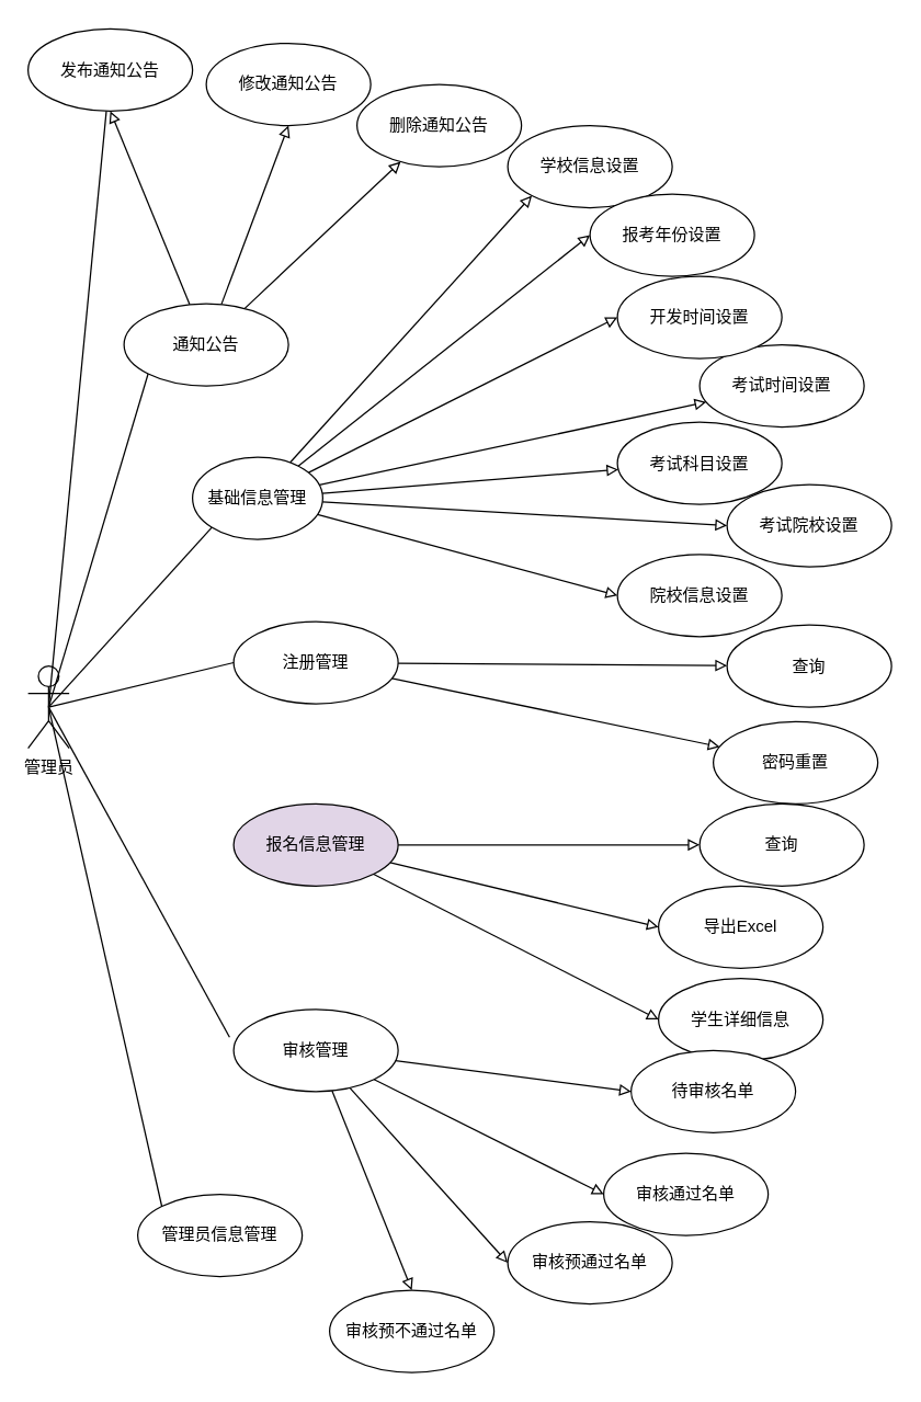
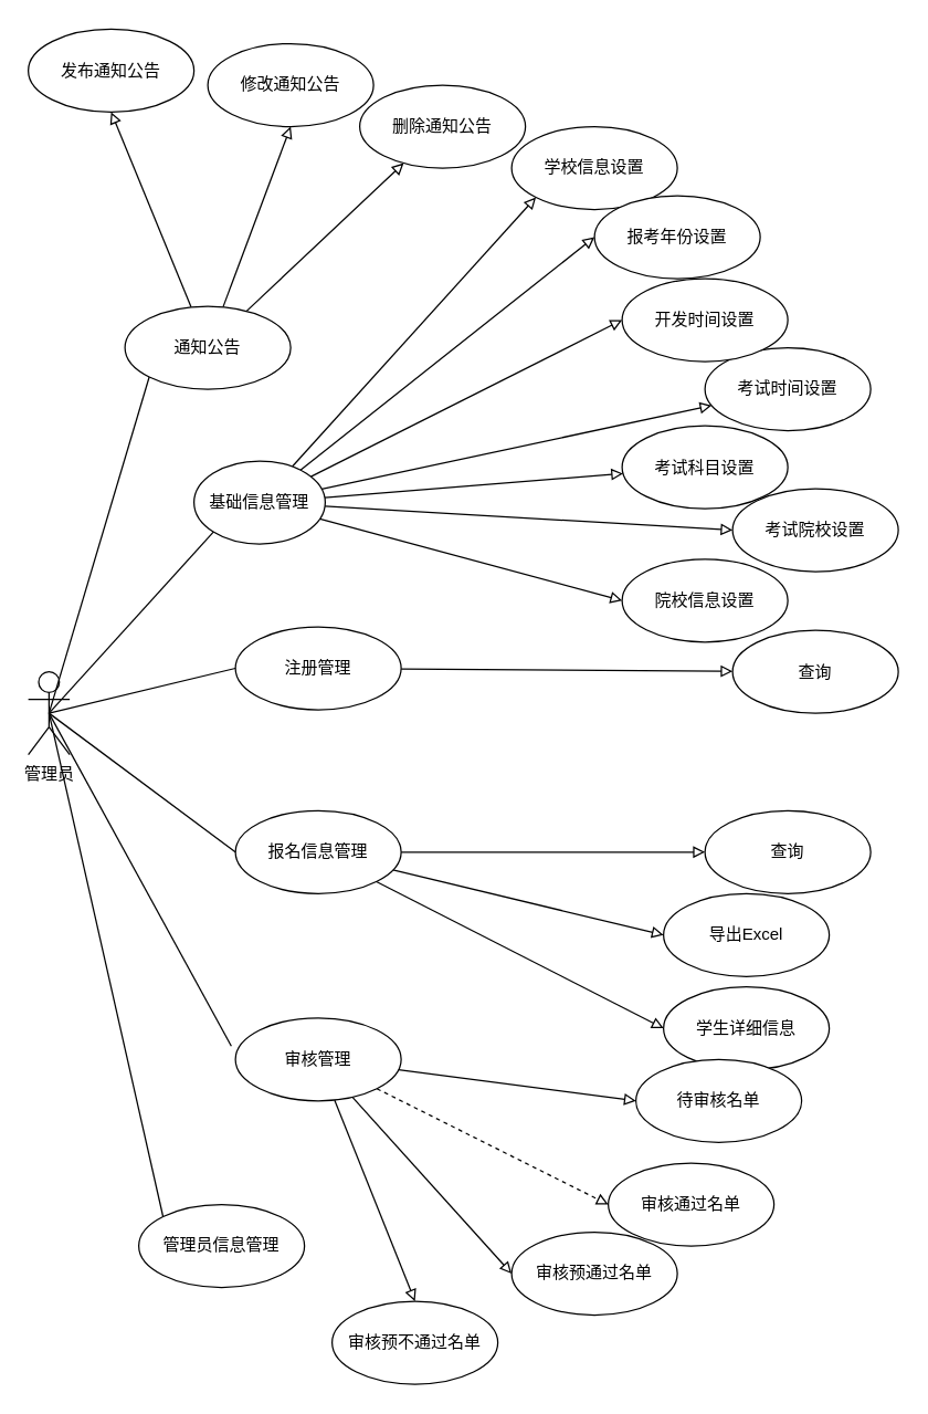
  <mxCell id="0" />
  <mxCell id="1" parent="0" />
  <mxCell id="2" value="" style="edgeStyle=none;rounded=0;orthogonalLoop=1;jettySize=auto;html=1;endArrow=block;endFill=0;" edge="1" parent="1" source="5" target="29"><mxGeometry relative="1" as="geometry" /></mxCell>
  <mxCell id="3" value="" style="edgeStyle=none;rounded=0;orthogonalLoop=1;jettySize=auto;html=1;entryX=0.5;entryY=1;entryDx=0;entryDy=0;endArrow=block;endFill=0;" edge="1" parent="1" source="5" target="38"><mxGeometry relative="1" as="geometry"><mxPoint x="250" y="141" as="targetPoint" /></mxGeometry></mxCell>
  <mxCell id="4" value="" style="edgeStyle=none;rounded=0;orthogonalLoop=1;jettySize=auto;html=1;entryX=0.5;entryY=1;entryDx=0;entryDy=0;endArrow=block;endFill=0;" edge="1" parent="1" source="5" target="37"><mxGeometry relative="1" as="geometry"><mxPoint x="160" y="103" as="targetPoint" /></mxGeometry></mxCell>
  <mxCell id="5" value="通知公告" style="ellipse;whiteSpace=wrap;html=1;" vertex="1" parent="1"><mxGeometry x="90" y="221" width="120" height="60" as="geometry" /></mxCell>
  <mxCell id="6" value="管理员&lt;br&gt;" style="shape=umlActor;verticalLabelPosition=bottom;labelBackgroundColor=#ffffff;verticalAlign=top;html=1;outlineConnect=0;" vertex="1" parent="1"><mxGeometry x="20" y="485.5" width="30" height="60" as="geometry" /></mxCell>
- <mxCell id="7" value="" style="edgeStyle=none;rounded=0;orthogonalLoop=1;jettySize=auto;html=1;endArrow=block;endFill=0;" edge="1" parent="1" source="9" target="45"><mxGeometry relative="1" as="geometry"><mxPoint x="370" y="483" as="targetPoint" /></mxGeometry></mxCell>
  <mxCell id="8" value="" style="edgeStyle=none;rounded=0;orthogonalLoop=1;jettySize=auto;html=1;endArrow=block;endFill=0;" edge="1" parent="1" source="9" target="44"><mxGeometry relative="1" as="geometry"><mxPoint x="370" y="483" as="targetPoint" /></mxGeometry></mxCell>
  <mxCell id="9" value="注册管理" style="ellipse;whiteSpace=wrap;html=1;" vertex="1" parent="1"><mxGeometry x="170" y="453" width="120" height="60" as="geometry" /></mxCell>
  <mxCell id="10" value="" style="rounded=0;orthogonalLoop=1;jettySize=auto;html=1;entryX=0;entryY=1;entryDx=0;entryDy=0;endArrow=block;endFill=0;" edge="1" parent="1" source="17" target="30"><mxGeometry relative="1" as="geometry"><mxPoint x="310" y="323" as="targetPoint" /></mxGeometry></mxCell>
  <mxCell id="11" value="" style="edgeStyle=none;rounded=0;orthogonalLoop=1;jettySize=auto;html=1;entryX=0;entryY=0.5;entryDx=0;entryDy=0;endArrow=block;endFill=0;" edge="1" parent="1" source="17" target="31"><mxGeometry relative="1" as="geometry"><mxPoint x="310" y="323" as="targetPoint" /></mxGeometry></mxCell>
  <mxCell id="12" value="" style="edgeStyle=none;rounded=0;orthogonalLoop=1;jettySize=auto;html=1;endArrow=block;endFill=0;" edge="1" parent="1" source="17" target="34"><mxGeometry relative="1" as="geometry"><mxPoint x="310" y="323" as="targetPoint" /></mxGeometry></mxCell>
  <mxCell id="13" value="" style="edgeStyle=none;rounded=0;orthogonalLoop=1;jettySize=auto;html=1;entryX=0;entryY=0.5;entryDx=0;entryDy=0;endArrow=block;endFill=0;" edge="1" parent="1" source="17" target="33"><mxGeometry relative="1" as="geometry"><mxPoint x="310" y="323" as="targetPoint" /></mxGeometry></mxCell>
  <mxCell id="14" value="" style="edgeStyle=none;rounded=0;orthogonalLoop=1;jettySize=auto;html=1;entryX=0;entryY=0.5;entryDx=0;entryDy=0;endArrow=block;endFill=0;" edge="1" parent="1" source="17" target="36"><mxGeometry relative="1" as="geometry"><mxPoint x="310" y="323" as="targetPoint" /></mxGeometry></mxCell>
  <mxCell id="15" value="" style="edgeStyle=none;rounded=0;orthogonalLoop=1;jettySize=auto;html=1;entryX=0;entryY=0.5;entryDx=0;entryDy=0;endArrow=block;endFill=0;" edge="1" parent="1" source="17" target="35"><mxGeometry relative="1" as="geometry"><mxPoint x="530" y="383" as="targetPoint" /></mxGeometry></mxCell>
  <mxCell id="16" value="" style="edgeStyle=none;rounded=0;orthogonalLoop=1;jettySize=auto;html=1;endArrow=block;endFill=0;" edge="1" parent="1" source="17" target="32"><mxGeometry relative="1" as="geometry"><mxPoint x="310" y="323" as="targetPoint" /></mxGeometry></mxCell>
  <mxCell id="17" value="基础信息管理" style="ellipse;whiteSpace=wrap;html=1;" vertex="1" parent="1"><mxGeometry x="140" y="333" width="95" height="60" as="geometry" /></mxCell>
  <mxCell id="18" value="管理员信息管理" style="ellipse;whiteSpace=wrap;html=1;" vertex="1" parent="1"><mxGeometry x="100" y="871" width="120" height="60" as="geometry" /></mxCell>
  <mxCell id="19" value="" style="edgeStyle=none;rounded=0;orthogonalLoop=1;jettySize=auto;html=1;entryX=0;entryY=0.5;entryDx=0;entryDy=0;endArrow=block;endFill=0;" edge="1" parent="1" source="23" target="49"><mxGeometry relative="1" as="geometry"><mxPoint x="370" y="766" as="targetPoint" /></mxGeometry></mxCell>
  <mxCell id="20" value="" style="edgeStyle=none;rounded=0;orthogonalLoop=1;jettySize=auto;html=1;entryX=0.5;entryY=0;entryDx=0;entryDy=0;endArrow=block;endFill=0;" edge="1" parent="1" source="23" target="52"><mxGeometry relative="1" as="geometry"><mxPoint x="370" y="766" as="targetPoint" /></mxGeometry></mxCell>
  <mxCell id="21" value="" style="edgeStyle=none;rounded=0;orthogonalLoop=1;jettySize=auto;html=1;entryX=0;entryY=0.5;entryDx=0;entryDy=0;endArrow=block;endFill=0;" edge="1" parent="1" source="23" target="51"><mxGeometry relative="1" as="geometry"><mxPoint x="370" y="766" as="targetPoint" /></mxGeometry></mxCell>
- <mxCell id="22" value="" style="edgeStyle=none;rounded=0;orthogonalLoop=1;jettySize=auto;html=1;entryX=0;entryY=0.5;entryDx=0;entryDy=0;endArrow=block;endFill=0;" edge="1" parent="1" source="23" target="50"><mxGeometry relative="1" as="geometry"><mxPoint x="370" y="766" as="targetPoint" /></mxGeometry></mxCell>
+ <mxCell id="22" value="" style="edgeStyle=none;rounded=0;orthogonalLoop=1;jettySize=auto;html=1;entryX=0;entryY=0.5;entryDx=0;entryDy=0;endArrow=block;endFill=0;dashed=1;" edge="1" parent="1" source="23" target="50"><mxGeometry relative="1" as="geometry"><mxPoint x="370" y="766" as="targetPoint" /></mxGeometry></mxCell>
  <mxCell id="23" value="审核管理" style="ellipse;whiteSpace=wrap;html=1;" vertex="1" parent="1"><mxGeometry x="170" y="736" width="120" height="60" as="geometry" /></mxCell>
  <mxCell id="24" value="" style="edgeStyle=none;rounded=0;orthogonalLoop=1;jettySize=auto;html=1;entryX=0;entryY=0.5;entryDx=0;entryDy=0;endArrow=block;endFill=0;" edge="1" parent="1" source="27" target="46"><mxGeometry relative="1" as="geometry"><mxPoint x="370" y="616" as="targetPoint" /></mxGeometry></mxCell>
  <mxCell id="25" value="" style="edgeStyle=none;rounded=0;orthogonalLoop=1;jettySize=auto;html=1;entryX=0;entryY=0.5;entryDx=0;entryDy=0;endArrow=block;endFill=0;" edge="1" parent="1" source="27" target="47"><mxGeometry relative="1" as="geometry"><mxPoint x="370" y="616" as="targetPoint" /></mxGeometry></mxCell>
  <mxCell id="26" value="" style="edgeStyle=none;rounded=0;orthogonalLoop=1;jettySize=auto;html=1;entryX=0;entryY=0.5;entryDx=0;entryDy=0;endArrow=block;endFill=0;" edge="1" parent="1" source="27" target="48"><mxGeometry relative="1" as="geometry"><mxPoint x="370" y="616" as="targetPoint" /></mxGeometry></mxCell>
- <mxCell id="27" value="报名信息管理" style="ellipse;whiteSpace=wrap;html=1;fillColor=#e1d5e7;" vertex="1" parent="1"><mxGeometry x="170" y="586" width="120" height="60" as="geometry" /></mxCell>
+ <mxCell id="27" value="报名信息管理" style="ellipse;whiteSpace=wrap;html=1;" vertex="1" parent="1"><mxGeometry x="170" y="586" width="120" height="60" as="geometry" /></mxCell>
  <mxCell id="28" value="" style="endArrow=none;html=1;entryX=0;entryY=1;entryDx=0;entryDy=0;exitX=0.5;exitY=0.5;exitDx=0;exitDy=0;exitPerimeter=0;" edge="1" parent="1" source="6" target="5"><mxGeometry width="50" height="50" relative="1" as="geometry"><mxPoint x="110" y="533" as="sourcePoint" /><mxPoint x="120" y="663" as="targetPoint" /></mxGeometry></mxCell>
  <mxCell id="29" value="删除通知公告" style="ellipse;whiteSpace=wrap;html=1;" vertex="1" parent="1"><mxGeometry x="260" y="61" width="120" height="60" as="geometry" /></mxCell>
  <mxCell id="30" value="学校信息设置" style="ellipse;whiteSpace=wrap;html=1;" vertex="1" parent="1"><mxGeometry x="370" y="91" width="120" height="60" as="geometry" /></mxCell>
  <mxCell id="31" value="报考年份设置" style="ellipse;whiteSpace=wrap;html=1;" vertex="1" parent="1"><mxGeometry x="430" y="141" width="120" height="60" as="geometry" /></mxCell>
  <mxCell id="32" value="考试时间设置" style="ellipse;whiteSpace=wrap;html=1;" vertex="1" parent="1"><mxGeometry x="510" y="251" width="120" height="60" as="geometry" /></mxCell>
  <mxCell id="33" value="开发时间设置&lt;br&gt;" style="ellipse;whiteSpace=wrap;html=1;" vertex="1" parent="1"><mxGeometry x="450" y="201" width="120" height="60" as="geometry" /></mxCell>
  <mxCell id="34" value="考试科目设置" style="ellipse;whiteSpace=wrap;html=1;" vertex="1" parent="1"><mxGeometry x="450" y="307.5" width="120" height="60" as="geometry" /></mxCell>
  <mxCell id="35" value="考试院校设置" style="ellipse;whiteSpace=wrap;html=1;" vertex="1" parent="1"><mxGeometry x="530" y="353" width="120" height="60" as="geometry" /></mxCell>
  <mxCell id="36" value="院校信息设置" style="ellipse;whiteSpace=wrap;html=1;" vertex="1" parent="1"><mxGeometry x="450" y="404" width="120" height="60" as="geometry" /></mxCell>
  <mxCell id="37" value="发布通知公告" style="ellipse;whiteSpace=wrap;html=1;" vertex="1" parent="1"><mxGeometry x="20" y="20.5" width="120" height="60" as="geometry" /></mxCell>
  <mxCell id="38" value="修改通知公告" style="ellipse;whiteSpace=wrap;html=1;" vertex="1" parent="1"><mxGeometry x="150" y="31" width="120" height="60" as="geometry" /></mxCell>
  <mxCell id="39" value="" style="endArrow=none;html=1;exitX=0.5;exitY=0.5;exitDx=0;exitDy=0;exitPerimeter=0;entryX=0;entryY=1;entryDx=0;entryDy=0;" edge="1" parent="1" source="6" target="17"><mxGeometry width="50" height="50" relative="1" as="geometry"><mxPoint x="80" y="401" as="sourcePoint" /><mxPoint x="130" y="351" as="targetPoint" /></mxGeometry></mxCell>
  <mxCell id="40" value="" style="endArrow=none;html=1;exitX=0.5;exitY=0.5;exitDx=0;exitDy=0;exitPerimeter=0;entryX=0;entryY=0.5;entryDx=0;entryDy=0;" edge="1" parent="1" source="6" target="9"><mxGeometry width="50" height="50" relative="1" as="geometry"><mxPoint x="80" y="471" as="sourcePoint" /><mxPoint x="140" y="431" as="targetPoint" /></mxGeometry></mxCell>
- <mxCell id="41" value="" style="endArrow=none;html=1;exitX=0.5;exitY=0.5;exitDx=0;exitDy=0;exitPerimeter=0;" edge="1" parent="1" source="6" target="37"><mxGeometry width="50" height="50" relative="1" as="geometry"><mxPoint x="70" y="521" as="sourcePoint" /><mxPoint x="120" y="471" as="targetPoint" /></mxGeometry></mxCell>
+ <mxCell id="41" value="" style="endArrow=none;html=1;exitX=0.5;exitY=0.5;exitDx=0;exitDy=0;exitPerimeter=0;entryX=0;entryY=0.5;entryDx=0;entryDy=0;" edge="1" parent="1" source="6" target="27"><mxGeometry width="50" height="50" relative="1" as="geometry"><mxPoint x="70" y="521" as="sourcePoint" /><mxPoint x="120" y="471" as="targetPoint" /></mxGeometry></mxCell>
  <mxCell id="42" value="" style="endArrow=none;html=1;entryX=0.5;entryY=0.5;entryDx=0;entryDy=0;entryPerimeter=0;exitX=-0.025;exitY=0.34;exitDx=0;exitDy=0;exitPerimeter=0;" edge="1" parent="1" source="23" target="6"><mxGeometry width="50" height="50" relative="1" as="geometry"><mxPoint x="50" y="581" as="sourcePoint" /><mxPoint x="100" y="531" as="targetPoint" /></mxGeometry></mxCell>
  <mxCell id="43" value="" style="endArrow=none;html=1;entryX=0.5;entryY=0.5;entryDx=0;entryDy=0;entryPerimeter=0;exitX=0;exitY=0;exitDx=0;exitDy=0;" edge="1" parent="1" source="18" target="6"><mxGeometry width="50" height="50" relative="1" as="geometry"><mxPoint x="20" y="641" as="sourcePoint" /><mxPoint x="70" y="591" as="targetPoint" /></mxGeometry></mxCell>
  <mxCell id="44" value="查询" style="ellipse;whiteSpace=wrap;html=1;" vertex="1" parent="1"><mxGeometry x="530" y="455.5" width="120" height="60" as="geometry" /></mxCell>
- <mxCell id="45" value="密码重置" style="ellipse;whiteSpace=wrap;html=1;" vertex="1" parent="1"><mxGeometry x="520" y="526" width="120" height="60" as="geometry" /></mxCell>
  <mxCell id="46" value="查询" style="ellipse;whiteSpace=wrap;html=1;" vertex="1" parent="1"><mxGeometry x="510" y="586" width="120" height="60" as="geometry" /></mxCell>
  <mxCell id="47" value="学生详细信息" style="ellipse;whiteSpace=wrap;html=1;" vertex="1" parent="1"><mxGeometry x="480" y="713.5" width="120" height="60" as="geometry" /></mxCell>
  <mxCell id="48" value="导出Excel" style="ellipse;whiteSpace=wrap;html=1;" vertex="1" parent="1"><mxGeometry x="480" y="646" width="120" height="60" as="geometry" /></mxCell>
  <mxCell id="49" value="待审核名单" style="ellipse;whiteSpace=wrap;html=1;" vertex="1" parent="1"><mxGeometry x="460" y="766" width="120" height="60" as="geometry" /></mxCell>
  <mxCell id="50" value="审核通过名单" style="ellipse;whiteSpace=wrap;html=1;" vertex="1" parent="1"><mxGeometry x="440" y="841" width="120" height="60" as="geometry" /></mxCell>
  <mxCell id="51" value="审核预通过名单" style="ellipse;whiteSpace=wrap;html=1;" vertex="1" parent="1"><mxGeometry x="370" y="891" width="120" height="60" as="geometry" /></mxCell>
  <mxCell id="52" value="审核预不通过名单" style="ellipse;whiteSpace=wrap;html=1;" vertex="1" parent="1"><mxGeometry x="240" y="941" width="120" height="60" as="geometry" /></mxCell>
